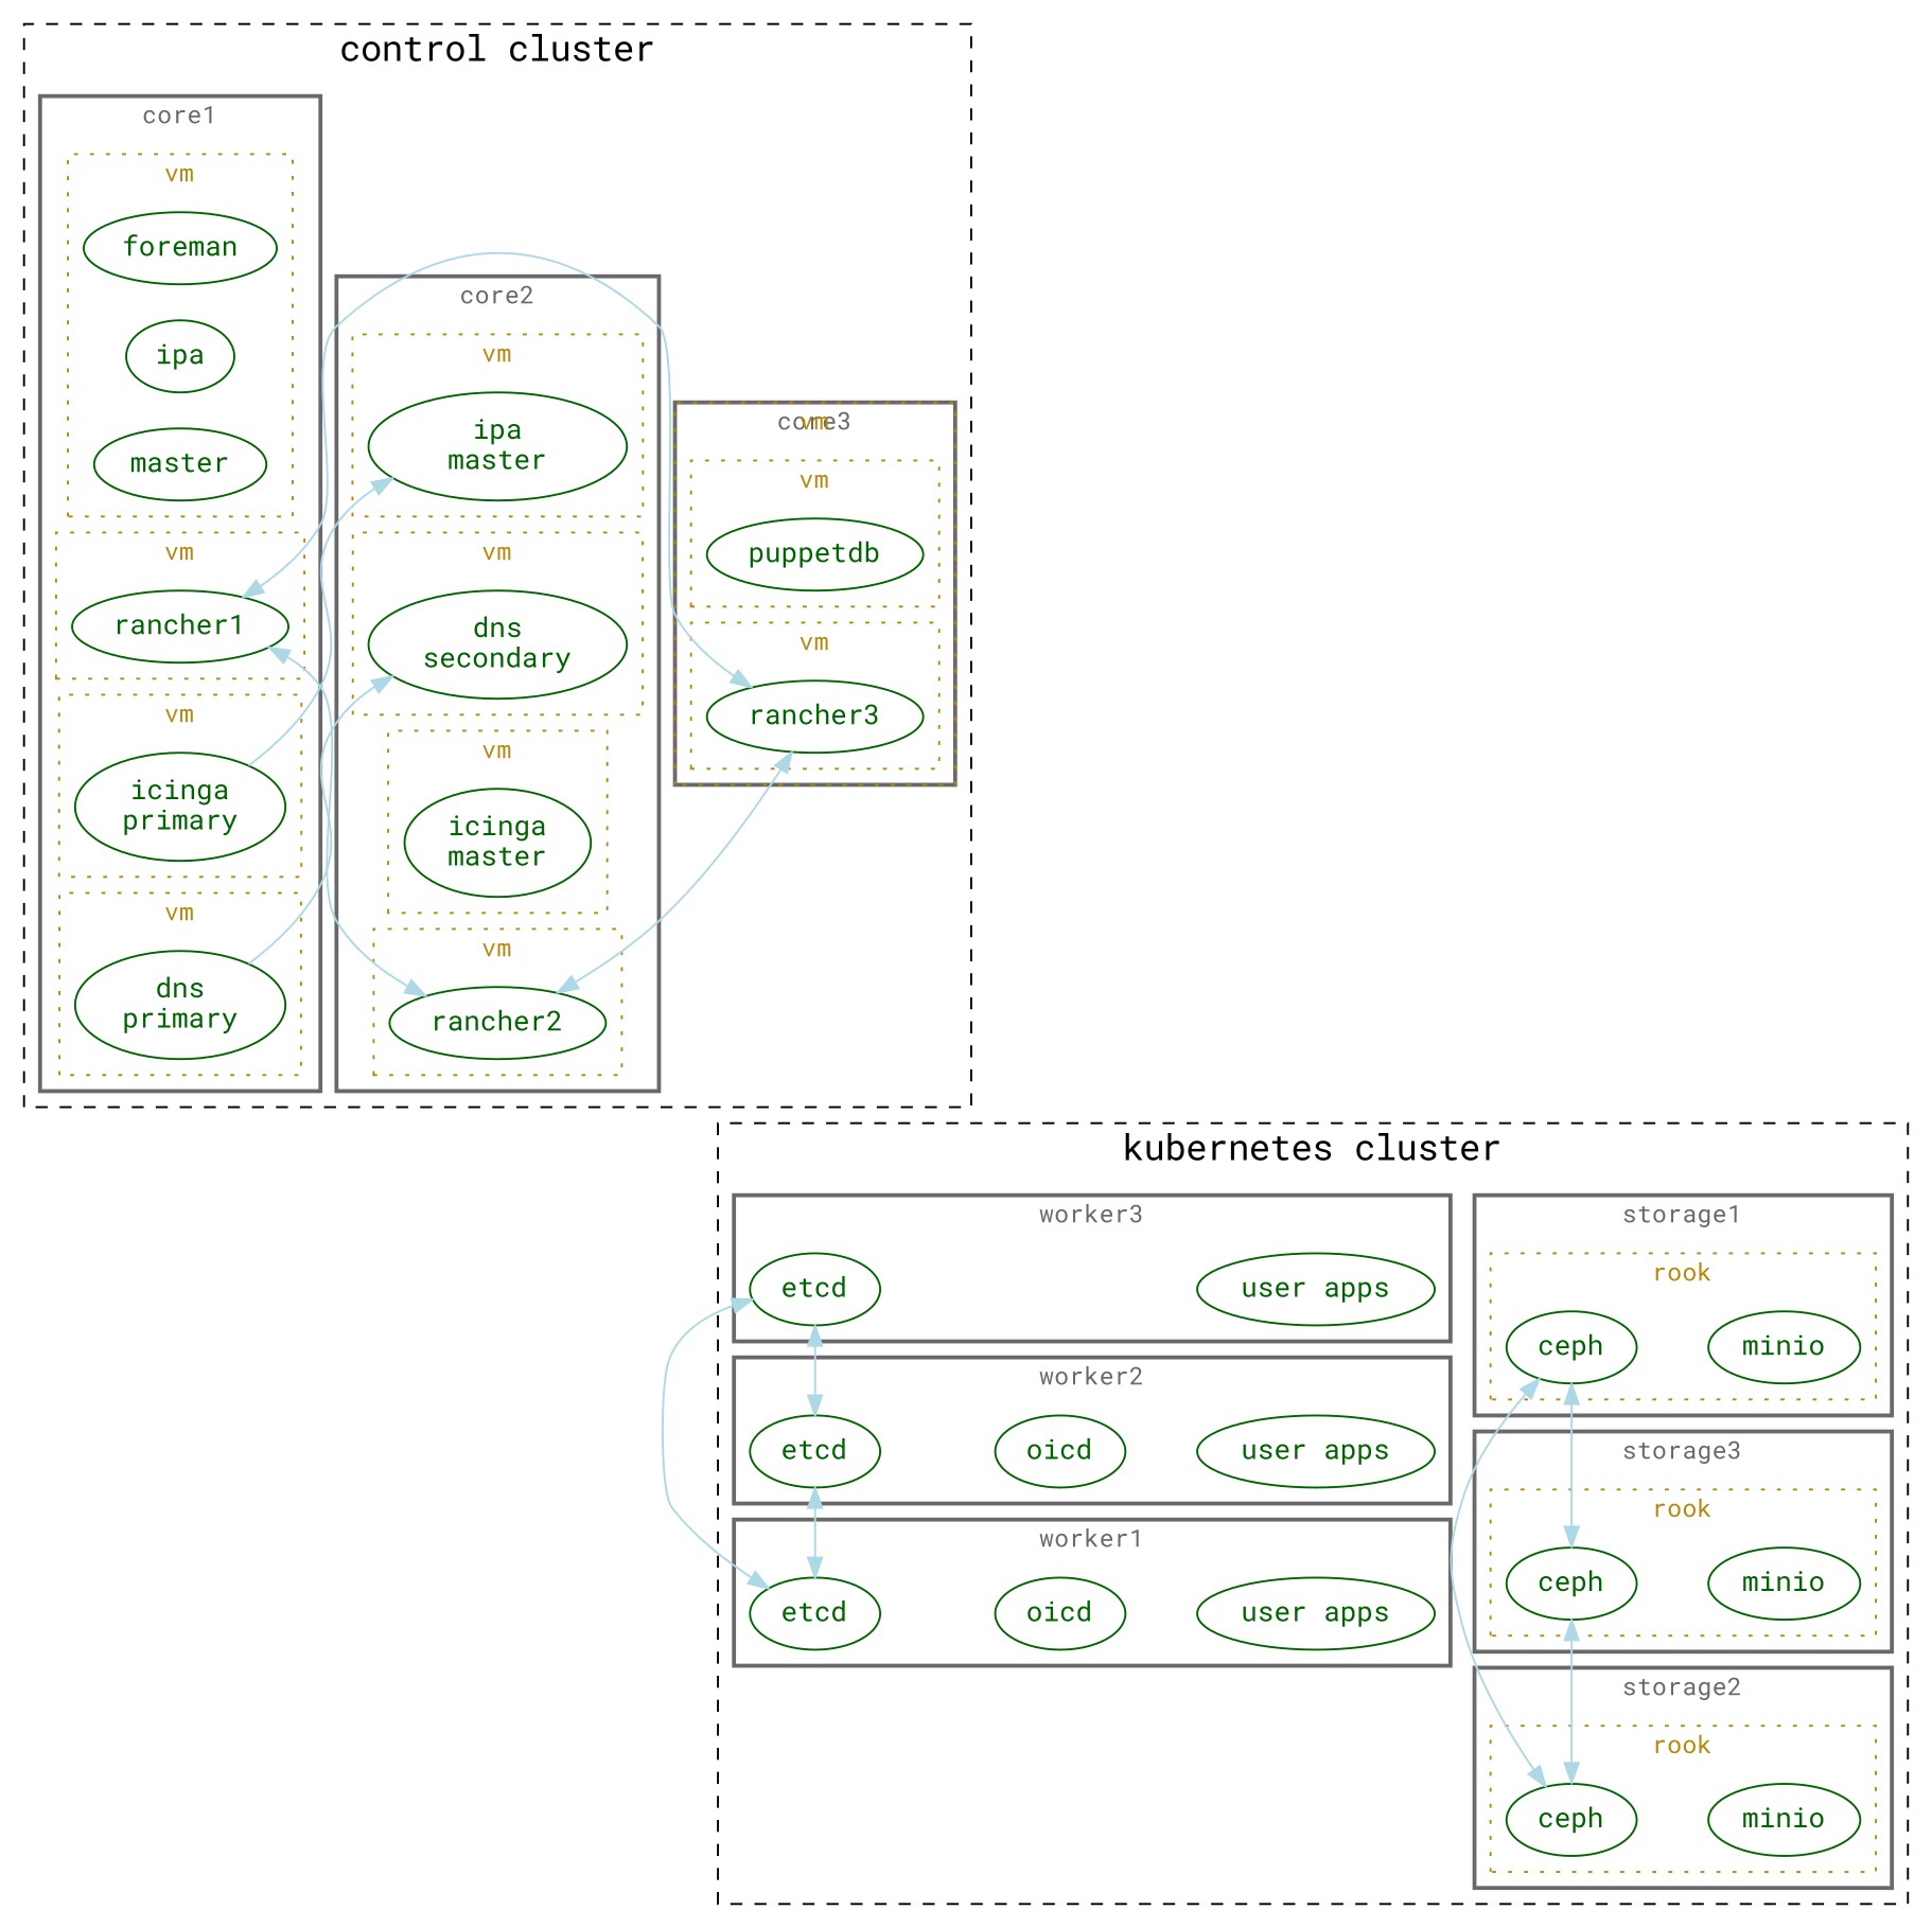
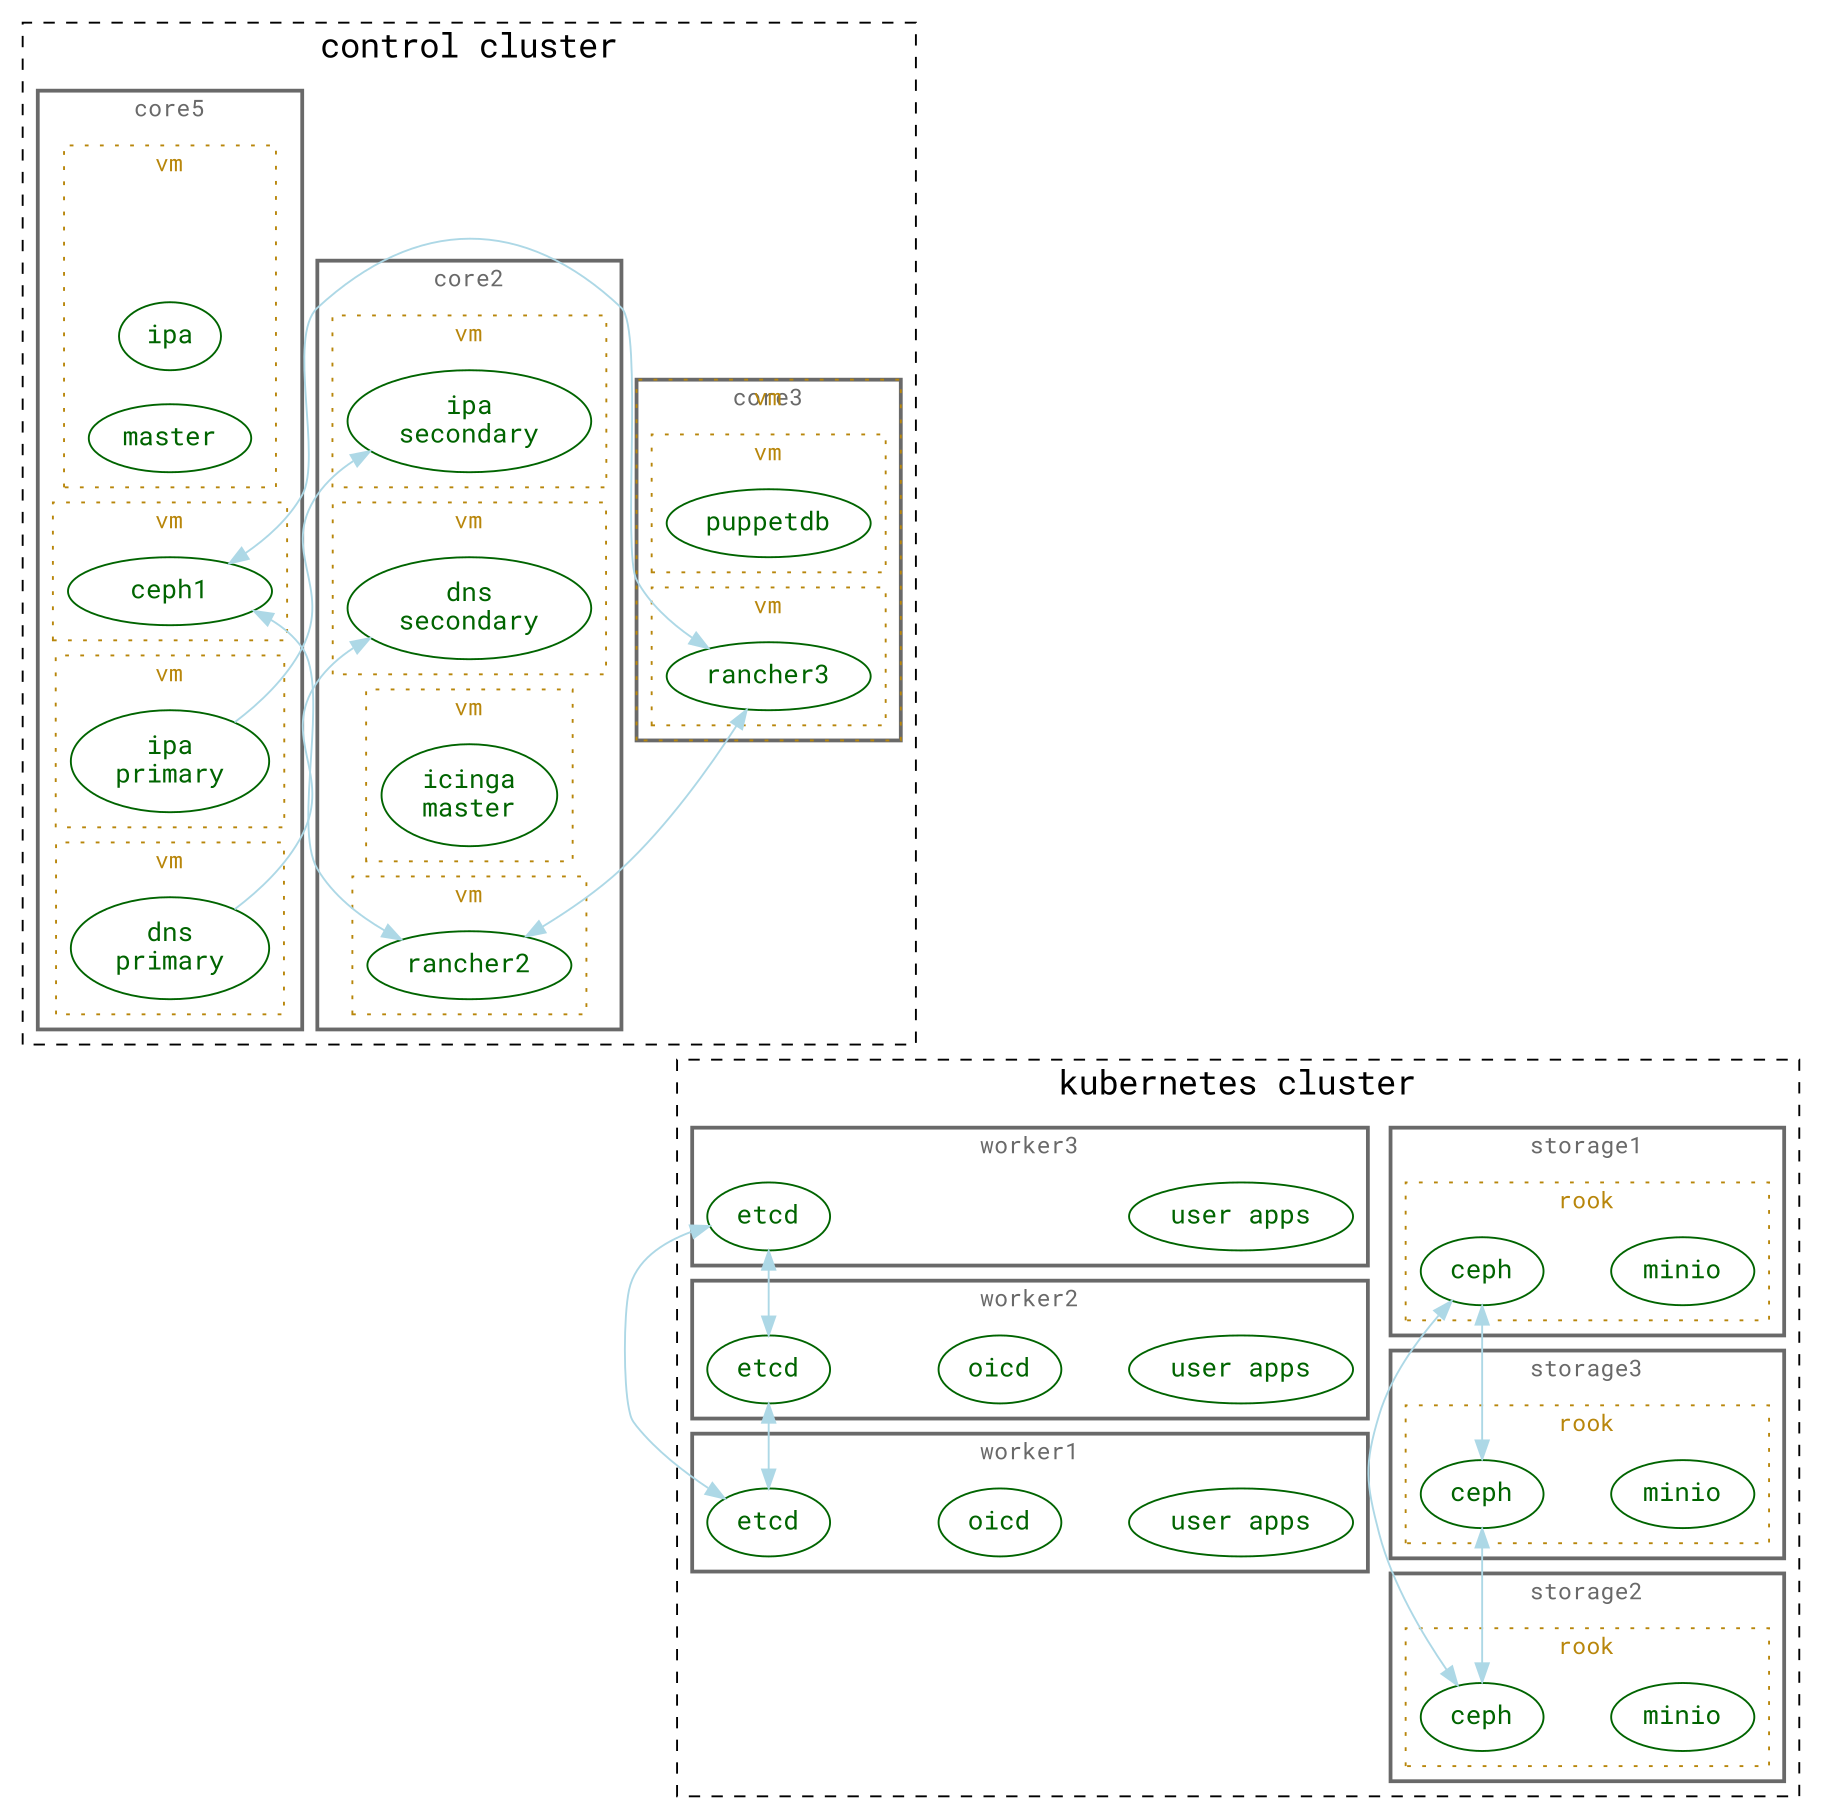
  digraph {
    clusterrank=local
    fontname="Roboto Mono"
    newrank=true
    rankdir=LR
    ranksep=0.5
    node [color=darkgreen fillcolor=white fontcolor=darkgreen fontname="Roboto Mono" fontsize=14 shape=ellipse style=filled]
    edge [color=lightblue fontname="Roboto Mono" dir=both]
-   foreman
    n2 [label=ipa]
    n3 [label="dns\nprimary"]
    n4 [label="dns\nsecondary"]
    n5 [label=master]
-   n6 [label="icinga\nprimary"]
-   n7 [label="ipa\nmaster"]
+   n6 [label="ipa\nprimary"]
+   n7 [label="ipa\nsecondary"]
    n8 [label="icinga\nmaster"]
    n9 [label=puppetdb]
-   n10 [label=rancher1]
+   n10 [label=ceph1]
    n11 [label=rancher2]
    n12 [label=rancher3]
    n13 [label="user apps"]
    n14 [label="user apps"]
    n15 [label="user apps"]
    n16 [label=etcd]
    n17 [label=etcd]
    n18 [label=etcd]
    n19 [label=oicd]
    n20 [label=oicd]
    n21 [label=ceph]
    n22 [label=ceph]
    n23 [label=ceph]
    n24 [label=minio]
    n25 [label=minio]
    n26 [label=minio]
    subgraph sub_1 {
-     foreman
      n2
      n3
      n4
      n5
      n6
      n7
      n8
      n9
      n10
      n11
      n12
      n13
      n14
      n15
      n16
      n17
      n18
      n19
      n20
      n21
      n22
      n23
      n24
      n25
      n26
    }
    subgraph sub_2 {
      n7
      n13
      n16
      n19
      n21
      n24
    }
    subgraph cluster_3 {
      fontsize=18
      label="control cluster"
      style=dashed
      subgraph cluster_4 {
        color=dimgray
        fontcolor=dimgray
        fontsize=12
-       label=core1
+       label=core5
        style=bold
        subgraph sub_5 {
          color=dimgray
          fontcolor=dimgray
          fontsize=12
          label=core1
          rank=same
          style=bold
-         foreman
          n2
          n3
          n5
          n6
          n10
        }
        subgraph cluster_6 {
          color=darkgoldenrod
          fontcolor=darkgoldenrod
          fontsize=12
          label=vm
          style=dotted
-         foreman
          n2
          n5
        }
        subgraph cluster_7 {
          color=darkgoldenrod
          fontcolor=darkgoldenrod
          fontsize=12
          label=vm
          style=dotted
          n3
        }
        subgraph cluster_8 {
          color=darkgoldenrod
          fontcolor=darkgoldenrod
          fontsize=12
          label=vm
          style=dotted
          n6
        }
        subgraph cluster_9 {
          color=darkgoldenrod
          fontcolor=darkgoldenrod
          fontsize=12
          label=vm
          style=dotted
          n10
        }
      }
      subgraph cluster_10 {
        color=dimgray
        fontcolor=dimgray
        fontsize=12
        label=core2
        style=bold
        subgraph sub_11 {
          color=dimgray
          fontcolor=dimgray
          fontsize=12
          label=core2
          rank=same
          style=bold
          n4
          n7
          n8
          n11
        }
        subgraph cluster_12 {
          color=darkgoldenrod
          fontcolor=darkgoldenrod
          fontsize=12
          label=vm
          style=dotted
          n4
        }
        subgraph cluster_13 {
          color=darkgoldenrod
          fontcolor=darkgoldenrod
          fontsize=12
          label=vm
          style=dotted
          n7
        }
        subgraph cluster_14 {
          color=darkgoldenrod
          fontcolor=darkgoldenrod
          fontsize=12
          label=vm
          style=dotted
          n8
        }
        subgraph cluster_15 {
          color=darkgoldenrod
          fontcolor=darkgoldenrod
          fontsize=12
          label=vm
          style=dotted
          n11
        }
      }
      subgraph cluster_16 {
        color=dimgray
        fontcolor=dimgray
        fontsize=12
        label=core3
        style=bold
        subgraph sub_17 {
          color=dimgray
          fontcolor=dimgray
          fontsize=12
          label=core3
          rank=same
          style=bold
          n9
          n12
        }
        subgraph cluster_18 {
          color=darkgoldenrod
          fontcolor=darkgoldenrod
          fontsize=12
          label=vm
          style=dotted
        }
        subgraph cluster_19 {
          color=darkgoldenrod
          fontcolor=darkgoldenrod
          fontsize=12
          label=vm
          style=dotted
          n9
        }
        subgraph cluster_20 {
          color=darkgoldenrod
          fontcolor=darkgoldenrod
          fontsize=12
          label=vm
          style=dotted
          n12
        }
      }
    }
    subgraph cluster_21 {
      fontsize=18
      label="kubernetes cluster"
      style=dashed
      subgraph sub_22 {
        fontsize=18
        label="kubernetes cluster"
        rank=same
        style=dashed
        n21
        n22
        n23
      }
      subgraph sub_23 {
        fontsize=18
        label="kubernetes cluster"
        rank=same
        style=dashed
        n24
        n25
        n26
      }
      subgraph sub_24 {
        fontsize=18
        label="kubernetes cluster"
        rank=same
        style=dashed
        n16
        n17
        n18
      }
      subgraph sub_25 {
        fontsize=18
        label="kubernetes cluster"
        rank=same
        style=dashed
        n13
        n14
        n15
      }
      subgraph sub_26 {
        fontsize=18
        label="kubernetes cluster"
        rank=same
        style=dashed
        n19
        n20
      }
      subgraph cluster_27 {
        color=dimgray
        fontcolor=dimgray
        fontsize=12
        label=worker3
        style=bold
        n15
        n18
      }
      subgraph cluster_28 {
        color=dimgray
        fontcolor=dimgray
        fontsize=12
        label=worker2
        style=bold
        n14
        n17
        n20
      }
      subgraph cluster_29 {
        color=dimgray
        fontcolor=dimgray
        fontsize=12
        label=worker1
        style=bold
        n13
        n16
        n19
      }
      subgraph cluster_30 {
        color=dimgray
        fontcolor=dimgray
        fontsize=12
        label=storage3
        style=bold
        subgraph cluster_31 {
          color=darkgoldenrod
          fontcolor=darkgoldenrod
          fontsize=12
          label=rook
          style=dotted
          n23
          n26
        }
      }
      subgraph cluster_32 {
        color=dimgray
        fontcolor=dimgray
        fontsize=12
        label=storage2
        style=bold
        subgraph cluster_33 {
          color=darkgoldenrod
          fontcolor=darkgoldenrod
          fontsize=12
          label=rook
          style=dotted
          n22
          n25
        }
      }
      subgraph cluster_34 {
        color=dimgray
        fontcolor=dimgray
        fontsize=12
        label=storage1
        style=bold
        subgraph cluster_35 {
          color=darkgoldenrod
          fontcolor=darkgoldenrod
          fontsize=12
          label=rook
          style=dotted
          n21
          n24
        }
      }
    }
    n3 -> n4 [dir=""]
    n6 -> n7 [dir=""]
    n7 -> n16 [constraint=true style=invis color="" dir=""]
    n10 -> n11
    n11 -> n12
    n12 -> n10
    n13 -> n21 [constraint=true style=invis color="" dir=""]
    n16 -> n17
    n16 -> n19 [constraint=true style=invis color="" dir=""]
    n17 -> n18
    n18 -> n16
    n19 -> n13 [constraint=true style=invis color="" dir=""]
    n21 -> n22
    n21 -> n24 [constraint=true style=invis color="" dir=""]
    n22 -> n23
    n23 -> n21
  }
